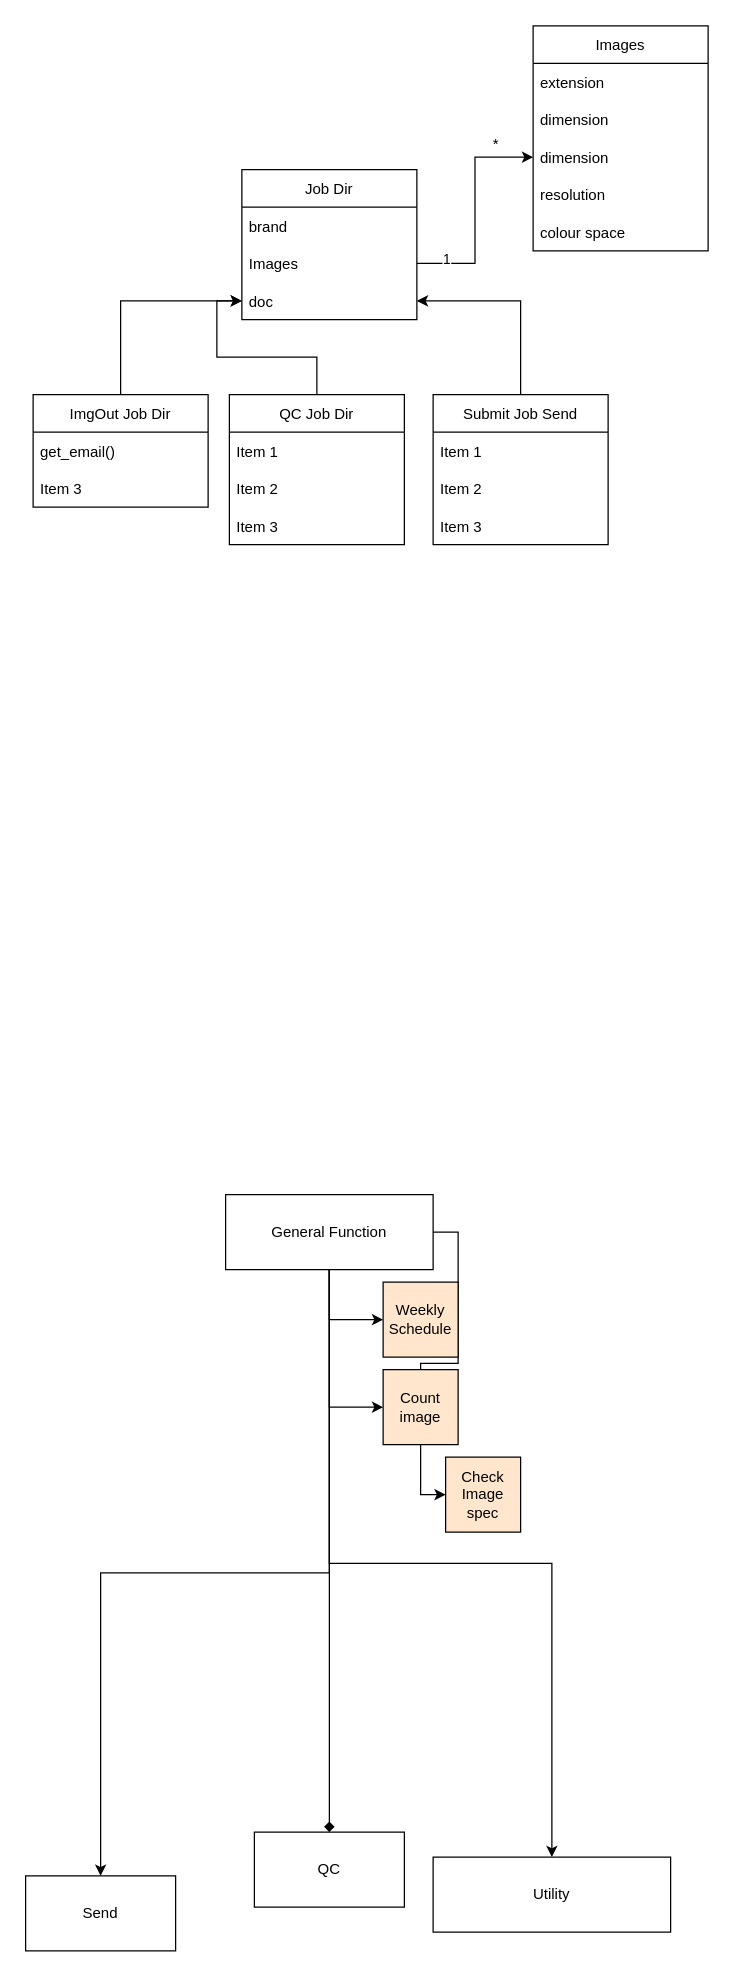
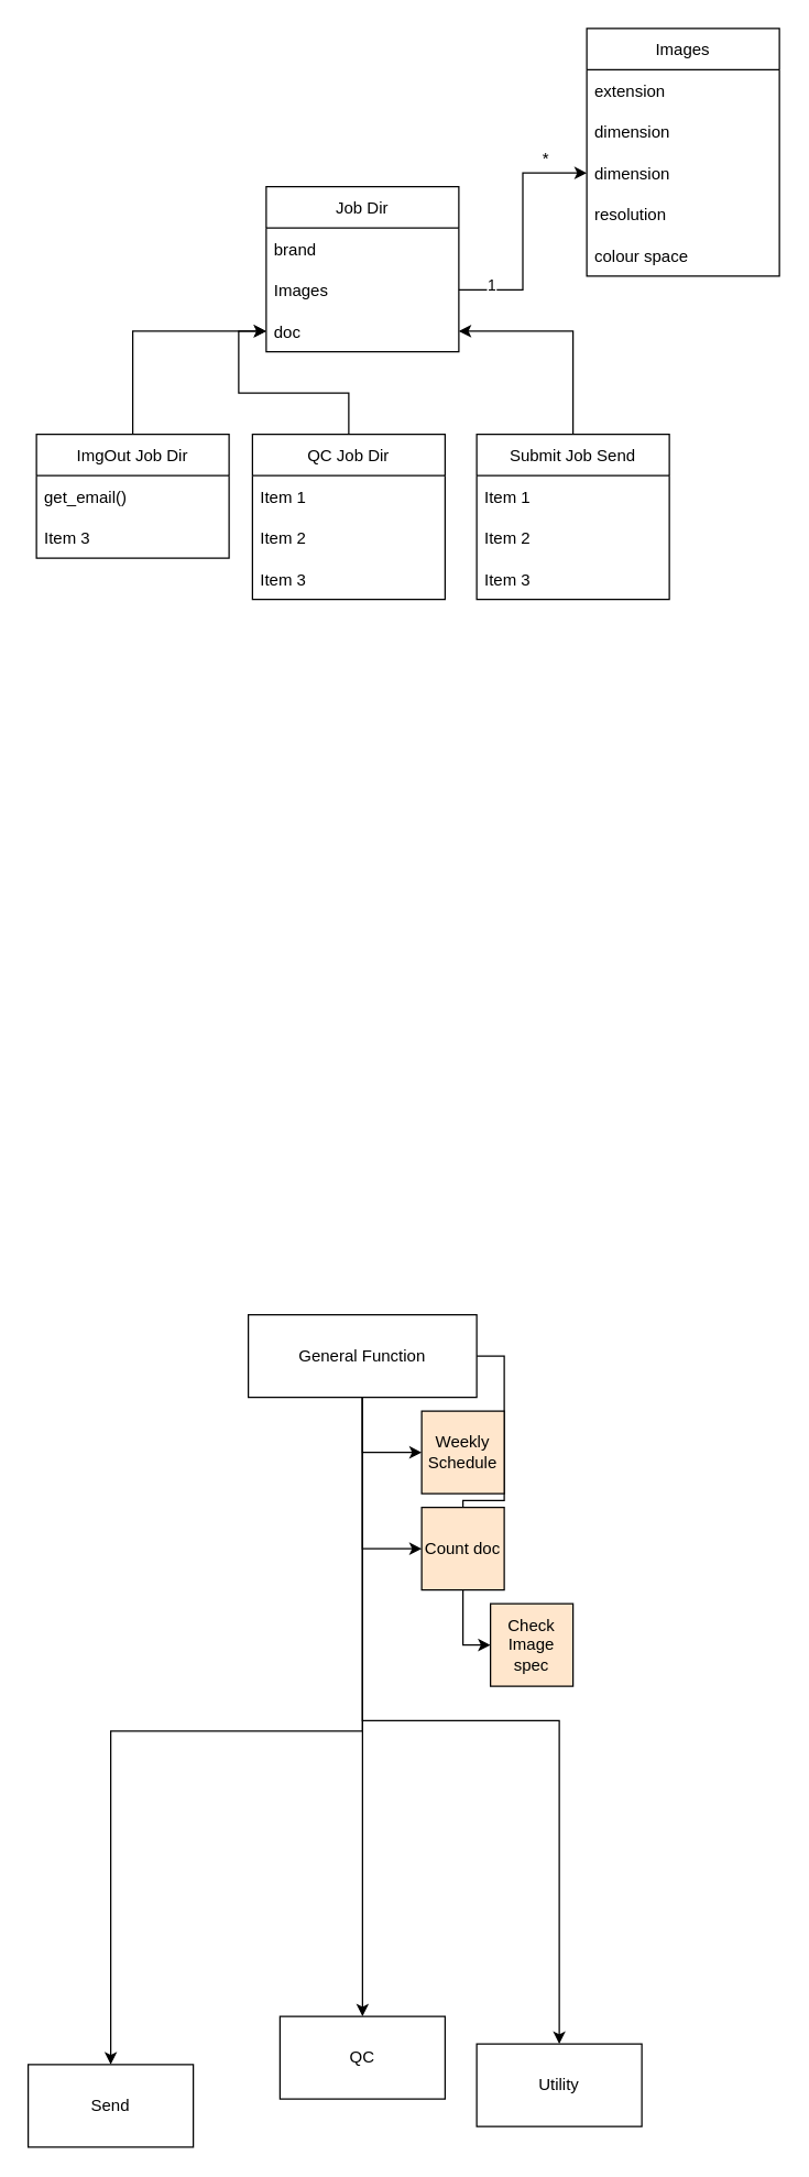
  <mxCell id="0" />
  <mxCell id="1" parent="0" />
  <mxCell id="2" style="edgeStyle=orthogonalEdgeStyle;rounded=0;orthogonalLoop=1;jettySize=auto;html=1;exitX=0.5;exitY=1;exitDx=0;exitDy=0;entryX=0;entryY=0.5;entryDx=0;entryDy=0;" parent="1" source="8" target="12" edge="1"><mxGeometry relative="1" as="geometry" /></mxCell>
- <mxCell id="3" style="edgeStyle=orthogonalEdgeStyle;rounded=0;orthogonalLoop=1;jettySize=auto;html=1;entryX=0.5;entryY=0;entryDx=0;entryDy=0;endArrow=diamond;" parent="1" source="8" target="10" edge="1"><mxGeometry relative="1" as="geometry" /></mxCell>
+ <mxCell id="3" style="edgeStyle=orthogonalEdgeStyle;rounded=0;orthogonalLoop=1;jettySize=auto;html=1;entryX=0.5;entryY=0;entryDx=0;entryDy=0;" parent="1" source="8" target="10" edge="1"><mxGeometry relative="1" as="geometry" /></mxCell>
  <mxCell id="4" style="edgeStyle=orthogonalEdgeStyle;rounded=0;orthogonalLoop=1;jettySize=auto;html=1;entryX=0.5;entryY=0;entryDx=0;entryDy=0;exitX=0.5;exitY=1;exitDx=0;exitDy=0;" parent="1" source="8" target="9" edge="1"><mxGeometry relative="1" as="geometry"><mxPoint x="186" y="1475" as="targetPoint" /></mxGeometry></mxCell>
  <mxCell id="5" style="edgeStyle=orthogonalEdgeStyle;rounded=0;orthogonalLoop=1;jettySize=auto;html=1;entryX=0.5;entryY=0;entryDx=0;entryDy=0;exitX=0.5;exitY=1;exitDx=0;exitDy=0;" parent="1" source="8" target="11" edge="1"><mxGeometry relative="1" as="geometry" /></mxCell>
  <mxCell id="6" style="edgeStyle=orthogonalEdgeStyle;rounded=0;orthogonalLoop=1;jettySize=auto;html=1;entryX=0.5;entryY=1;entryDx=0;entryDy=0;" parent="1" source="8" target="14" edge="1"><mxGeometry relative="1" as="geometry" /></mxCell>
  <mxCell id="7" style="edgeStyle=orthogonalEdgeStyle;rounded=0;orthogonalLoop=1;jettySize=auto;html=1;entryX=0.5;entryY=1;entryDx=0;entryDy=0;" parent="1" source="8" target="15" edge="1"><mxGeometry relative="1" as="geometry" /></mxCell>
  <mxCell id="8" value="General Function" style="rounded=0;whiteSpace=wrap;html=1;" parent="1" vertex="1"><mxGeometry x="180" y="955" width="166" height="60" as="geometry" /></mxCell>
  <mxCell id="9" value="Send" style="whiteSpace=wrap;html=1;rounded=0;" parent="1" vertex="1"><mxGeometry x="20" y="1500" width="120" height="60" as="geometry" /></mxCell>
  <mxCell id="10" value="QC" style="whiteSpace=wrap;html=1;rounded=0;" parent="1" vertex="1"><mxGeometry x="203" y="1465" width="120" height="60" as="geometry" /></mxCell>
- <mxCell id="11" value="Utility" style="whiteSpace=wrap;html=1;rounded=0;" parent="1" vertex="1"><mxGeometry x="346" y="1485" width="190" height="60" as="geometry" /></mxCell>
+ <mxCell id="11" value="Utility" style="whiteSpace=wrap;html=1;rounded=0;" parent="1" vertex="1"><mxGeometry x="346" y="1485" width="120" height="60" as="geometry" /></mxCell>
  <mxCell id="12" value="Weekly Schedule" style="whiteSpace=wrap;html=1;rounded=0;fillColor=#FFE6CC;" parent="1" vertex="1"><mxGeometry x="306" y="1025" width="60" height="60" as="geometry" /></mxCell>
  <mxCell id="13" style="edgeStyle=none;rounded=0;orthogonalLoop=1;jettySize=auto;html=1;exitX=1;exitY=0.75;exitDx=0;exitDy=0;" parent="1" source="12" target="12" edge="1"><mxGeometry relative="1" as="geometry" /></mxCell>
- <mxCell id="14" value="Count image" style="whiteSpace=wrap;html=1;rounded=0;fillColor=#FFE6CC;direction=south;" parent="1" vertex="1"><mxGeometry x="306" y="1095" width="60" height="60" as="geometry" /></mxCell>
+ <mxCell id="14" value="Count doc" style="whiteSpace=wrap;html=1;rounded=0;fillColor=#FFE6CC;direction=south;" parent="1" vertex="1"><mxGeometry x="306" y="1095" width="60" height="60" as="geometry" /></mxCell>
  <mxCell id="15" value="Check&lt;br&gt;Image spec" style="whiteSpace=wrap;html=1;rounded=0;fillColor=#FFE6CC;direction=south;" parent="1" vertex="1"><mxGeometry x="356" y="1165" width="60" height="60" as="geometry" /></mxCell>
  <mxCell id="16" value="Images" style="swimlane;fontStyle=0;childLayout=stackLayout;horizontal=1;startSize=30;horizontalStack=0;resizeParent=1;resizeParentMax=0;resizeLast=0;collapsible=1;marginBottom=0;" vertex="1" parent="1"><mxGeometry x="426" y="20" width="140" height="180" as="geometry" /></mxCell>
  <mxCell id="17" value="extension" style="text;strokeColor=none;fillColor=none;align=left;verticalAlign=middle;spacingLeft=4;spacingRight=4;overflow=hidden;points=[[0,0.5],[1,0.5]];portConstraint=eastwest;rotatable=0;" vertex="1" parent="16"><mxGeometry y="30" width="140" height="30" as="geometry" /></mxCell>
  <mxCell id="18" value="dimension" style="text;strokeColor=none;fillColor=none;align=left;verticalAlign=middle;spacingLeft=4;spacingRight=4;overflow=hidden;points=[[0,0.5],[1,0.5]];portConstraint=eastwest;rotatable=0;" vertex="1" parent="16"><mxGeometry y="60" width="140" height="30" as="geometry" /></mxCell>
  <mxCell id="19" value="dimension" style="text;strokeColor=none;fillColor=none;align=left;verticalAlign=middle;spacingLeft=4;spacingRight=4;overflow=hidden;points=[[0,0.5],[1,0.5]];portConstraint=eastwest;rotatable=0;" vertex="1" parent="16"><mxGeometry y="90" width="140" height="30" as="geometry" /></mxCell>
  <mxCell id="20" value="resolution" style="text;strokeColor=none;fillColor=none;align=left;verticalAlign=middle;spacingLeft=4;spacingRight=4;overflow=hidden;points=[[0,0.5],[1,0.5]];portConstraint=eastwest;rotatable=0;" vertex="1" parent="16"><mxGeometry y="120" width="140" height="30" as="geometry" /></mxCell>
  <mxCell id="21" value="colour space" style="text;strokeColor=none;fillColor=none;align=left;verticalAlign=middle;spacingLeft=4;spacingRight=4;overflow=hidden;points=[[0,0.5],[1,0.5]];portConstraint=eastwest;rotatable=0;" vertex="1" parent="16"><mxGeometry y="150" width="140" height="30" as="geometry" /></mxCell>
  <mxCell id="22" value="Job Dir" style="swimlane;fontStyle=0;childLayout=stackLayout;horizontal=1;startSize=30;horizontalStack=0;resizeParent=1;resizeParentMax=0;resizeLast=0;collapsible=1;marginBottom=0;" vertex="1" parent="1"><mxGeometry x="193" y="135" width="140" height="120" as="geometry" /></mxCell>
  <mxCell id="23" value="brand" style="text;strokeColor=none;fillColor=none;align=left;verticalAlign=middle;spacingLeft=4;spacingRight=4;overflow=hidden;points=[[0,0.5],[1,0.5]];portConstraint=eastwest;rotatable=0;" vertex="1" parent="22"><mxGeometry y="30" width="140" height="30" as="geometry" /></mxCell>
  <mxCell id="24" value="Images" style="text;strokeColor=none;fillColor=none;align=left;verticalAlign=middle;spacingLeft=4;spacingRight=4;overflow=hidden;points=[[0,0.5],[1,0.5]];portConstraint=eastwest;rotatable=0;" vertex="1" parent="22"><mxGeometry y="60" width="140" height="30" as="geometry" /></mxCell>
  <mxCell id="25" value="doc" style="text;strokeColor=none;fillColor=none;align=left;verticalAlign=middle;spacingLeft=4;spacingRight=4;overflow=hidden;points=[[0,0.5],[1,0.5]];portConstraint=eastwest;rotatable=0;" vertex="1" parent="22"><mxGeometry y="90" width="140" height="30" as="geometry" /></mxCell>
  <mxCell id="26" style="edgeStyle=orthogonalEdgeStyle;rounded=0;orthogonalLoop=1;jettySize=auto;html=1;exitX=1;exitY=0.5;exitDx=0;exitDy=0;entryX=0;entryY=0.5;entryDx=0;entryDy=0;" edge="1" parent="1" source="24" target="19"><mxGeometry relative="1" as="geometry" /></mxCell>
  <mxCell id="27" value="1" style="edgeLabel;html=1;align=center;verticalAlign=middle;resizable=0;points=[];" vertex="1" connectable="0" parent="26"><mxGeometry x="-0.743" y="4" relative="1" as="geometry"><mxPoint as="offset" /></mxGeometry></mxCell>
  <mxCell id="28" value="*" style="text;html=1;align=center;verticalAlign=middle;resizable=0;points=[];autosize=1;strokeColor=none;fillColor=none;" vertex="1" parent="1"><mxGeometry x="381" y="100" width="30" height="30" as="geometry" /></mxCell>
  <mxCell id="29" style="edgeStyle=orthogonalEdgeStyle;rounded=0;orthogonalLoop=1;jettySize=auto;html=1;exitX=0.5;exitY=0;exitDx=0;exitDy=0;" edge="1" parent="1" source="30" target="25"><mxGeometry relative="1" as="geometry" /></mxCell>
  <mxCell id="30" value="ImgOut Job Dir" style="swimlane;fontStyle=0;childLayout=stackLayout;horizontal=1;startSize=30;horizontalStack=0;resizeParent=1;resizeParentMax=0;resizeLast=0;collapsible=1;marginBottom=0;" vertex="1" parent="1"><mxGeometry x="26" y="315" width="140" height="90" as="geometry" /></mxCell>
  <mxCell id="31" value="get_email()" style="text;strokeColor=none;fillColor=none;align=left;verticalAlign=middle;spacingLeft=4;spacingRight=4;overflow=hidden;points=[[0,0.5],[1,0.5]];portConstraint=eastwest;rotatable=0;" vertex="1" parent="30"><mxGeometry y="30" width="140" height="30" as="geometry" /></mxCell>
  <mxCell id="32" value="Item 3" style="text;strokeColor=none;fillColor=none;align=left;verticalAlign=middle;spacingLeft=4;spacingRight=4;overflow=hidden;points=[[0,0.5],[1,0.5]];portConstraint=eastwest;rotatable=0;" vertex="1" parent="30"><mxGeometry y="60" width="140" height="30" as="geometry" /></mxCell>
  <mxCell id="33" style="edgeStyle=orthogonalEdgeStyle;rounded=0;orthogonalLoop=1;jettySize=auto;html=1;" edge="1" parent="1" source="34" target="25"><mxGeometry relative="1" as="geometry" /></mxCell>
  <mxCell id="34" value="QC Job Dir" style="swimlane;fontStyle=0;childLayout=stackLayout;horizontal=1;startSize=30;horizontalStack=0;resizeParent=1;resizeParentMax=0;resizeLast=0;collapsible=1;marginBottom=0;" vertex="1" parent="1"><mxGeometry x="183" y="315" width="140" height="120" as="geometry" /></mxCell>
  <mxCell id="35" value="Item 1" style="text;strokeColor=none;fillColor=none;align=left;verticalAlign=middle;spacingLeft=4;spacingRight=4;overflow=hidden;points=[[0,0.5],[1,0.5]];portConstraint=eastwest;rotatable=0;" vertex="1" parent="34"><mxGeometry y="30" width="140" height="30" as="geometry" /></mxCell>
  <mxCell id="36" value="Item 2" style="text;strokeColor=none;fillColor=none;align=left;verticalAlign=middle;spacingLeft=4;spacingRight=4;overflow=hidden;points=[[0,0.5],[1,0.5]];portConstraint=eastwest;rotatable=0;" vertex="1" parent="34"><mxGeometry y="60" width="140" height="30" as="geometry" /></mxCell>
  <mxCell id="37" value="Item 3" style="text;strokeColor=none;fillColor=none;align=left;verticalAlign=middle;spacingLeft=4;spacingRight=4;overflow=hidden;points=[[0,0.5],[1,0.5]];portConstraint=eastwest;rotatable=0;" vertex="1" parent="34"><mxGeometry y="90" width="140" height="30" as="geometry" /></mxCell>
  <mxCell id="38" style="edgeStyle=orthogonalEdgeStyle;rounded=0;orthogonalLoop=1;jettySize=auto;html=1;exitX=0.5;exitY=0;exitDx=0;exitDy=0;" edge="1" parent="1" source="39" target="25"><mxGeometry relative="1" as="geometry" /></mxCell>
  <mxCell id="39" value="Submit Job Send" style="swimlane;fontStyle=0;childLayout=stackLayout;horizontal=1;startSize=30;horizontalStack=0;resizeParent=1;resizeParentMax=0;resizeLast=0;collapsible=1;marginBottom=0;" vertex="1" parent="1"><mxGeometry x="346" y="315" width="140" height="120" as="geometry" /></mxCell>
  <mxCell id="40" value="Item 1" style="text;strokeColor=none;fillColor=none;align=left;verticalAlign=middle;spacingLeft=4;spacingRight=4;overflow=hidden;points=[[0,0.5],[1,0.5]];portConstraint=eastwest;rotatable=0;" vertex="1" parent="39"><mxGeometry y="30" width="140" height="30" as="geometry" /></mxCell>
  <mxCell id="41" value="Item 2" style="text;strokeColor=none;fillColor=none;align=left;verticalAlign=middle;spacingLeft=4;spacingRight=4;overflow=hidden;points=[[0,0.5],[1,0.5]];portConstraint=eastwest;rotatable=0;" vertex="1" parent="39"><mxGeometry y="60" width="140" height="30" as="geometry" /></mxCell>
  <mxCell id="42" value="Item 3" style="text;strokeColor=none;fillColor=none;align=left;verticalAlign=middle;spacingLeft=4;spacingRight=4;overflow=hidden;points=[[0,0.5],[1,0.5]];portConstraint=eastwest;rotatable=0;" vertex="1" parent="39"><mxGeometry y="90" width="140" height="30" as="geometry" /></mxCell>
